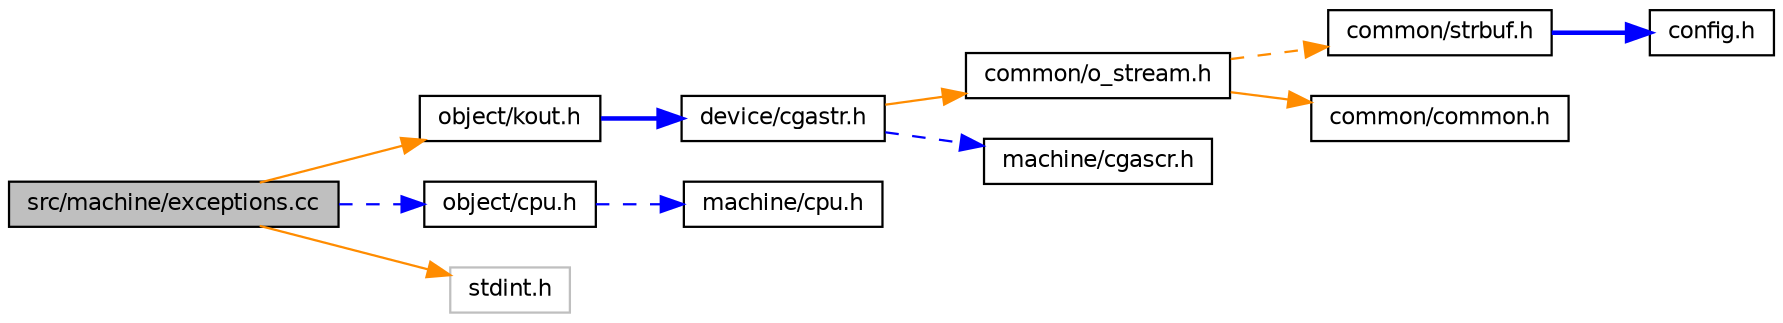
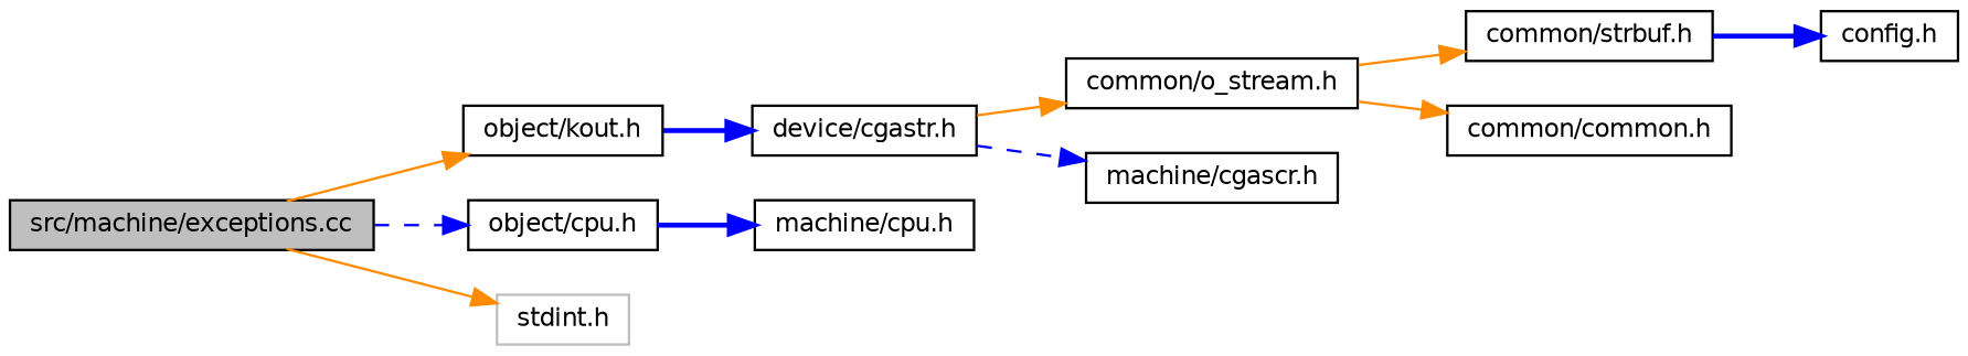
  digraph {
    fontname="DejaVu Sans"
    rankdir=LR
    node [color=black fontname="DejaVu Sans" fontsize=10 shape=record]
    edge [color=darkorange fontname="DejaVu Sans" fontsize=10 labelfontname=Helvetica labelfontsize=10 style=solid]
    n1 [fillcolor=grey75 fontcolor=black height=0.2 label="src/machine/exceptions.cc" style=filled width=0.4]
    n2 [height=0.2 label="object/kout.h" width=0.4]
    n3 [height=0.2 label="object/cpu.h" width=0.4]
    n4 [color=grey75 height=0.2 label="stdint.h" width=0.4]
    n5 [height=0.2 label="device/cgastr.h" width=0.4]
    n6 [height=0.2 label="machine/cpu.h" width=0.4]
    n7 [height=0.2 label="common/o_stream.h" width=0.4]
    n8 [height=0.2 label="machine/cgascr.h" width=0.4]
    n9 [height=0.2 label="common/strbuf.h" width=0.4]
    n10 [height=0.2 label="common/common.h" width=0.4]
    n11 [height=0.2 label="config.h" width=0.4]
    n1 -> n2
    n1 -> n3 [color=blue style=dashed]
    n1 -> n4
    n2 -> n5 [color=blue style=bold]
-   n3 -> n6 [color=blue style=dashed]
+   n3 -> n6 [color=blue style=bold]
    n5 -> n7
    n5 -> n8 [color=blue style=dashed]
-   n7 -> n9 [style=dashed]
+   n7 -> n9
    n7 -> n10
    n9 -> n11 [color=blue style=bold]
  }
